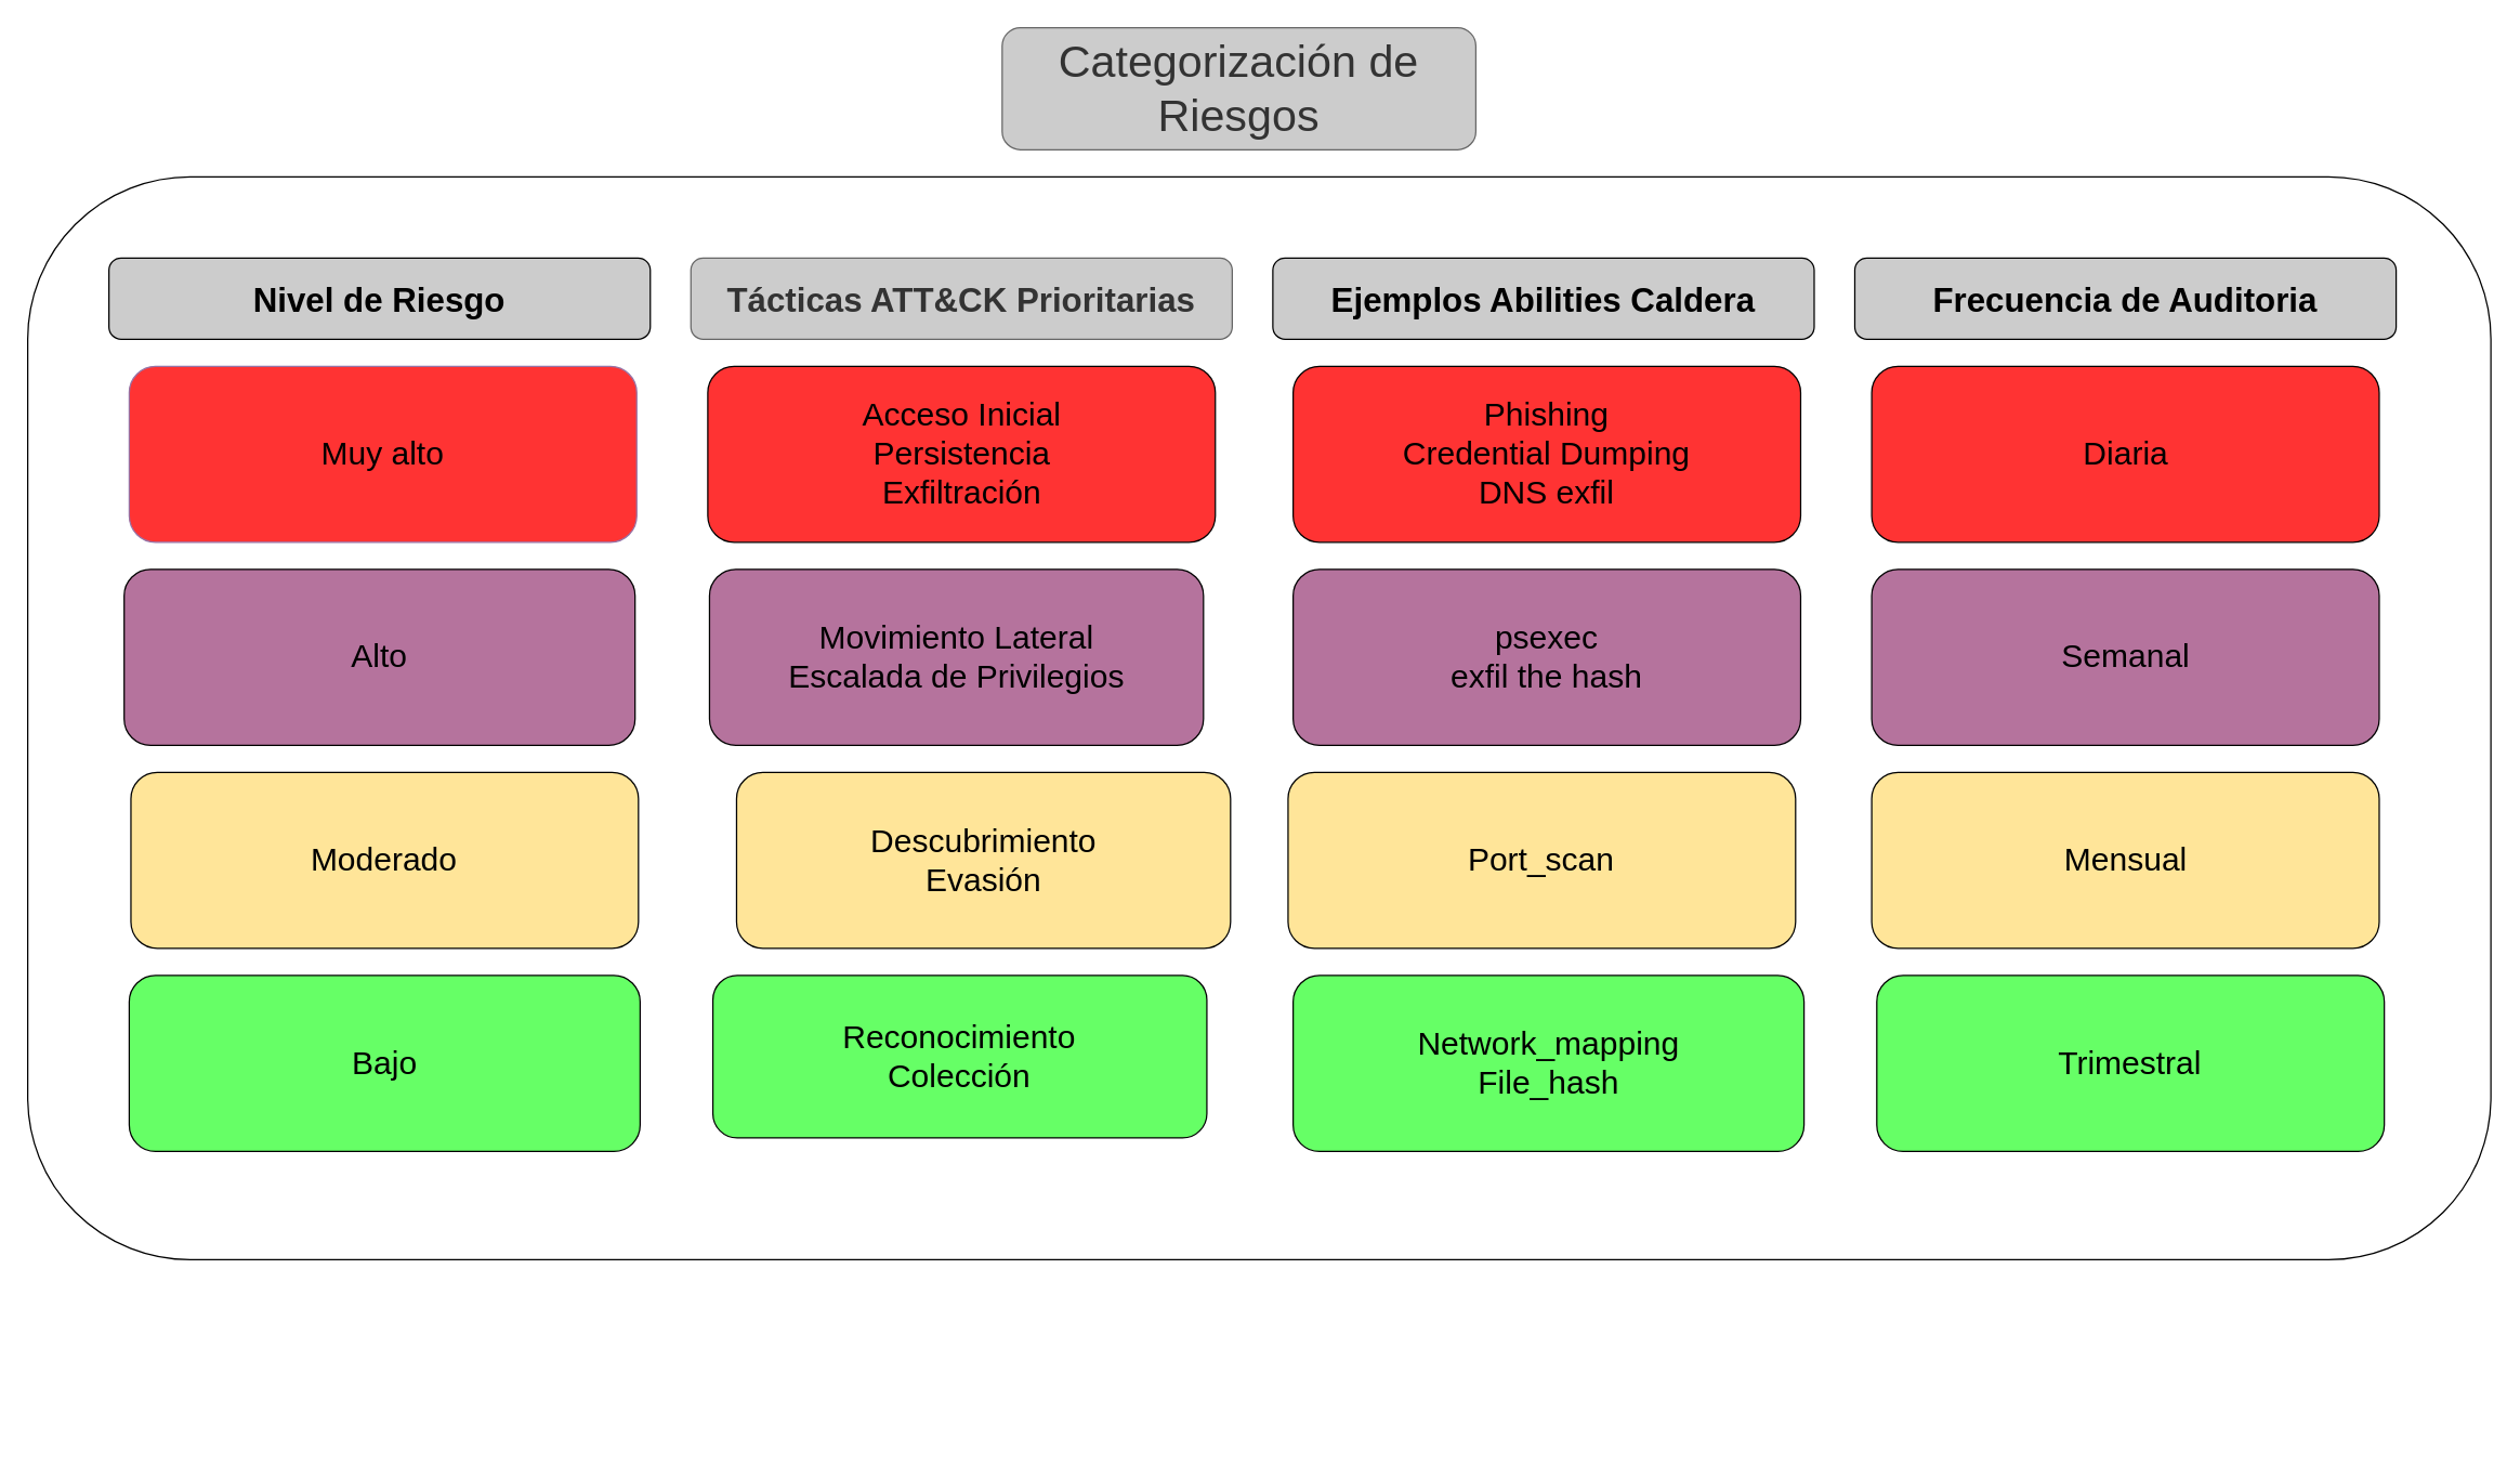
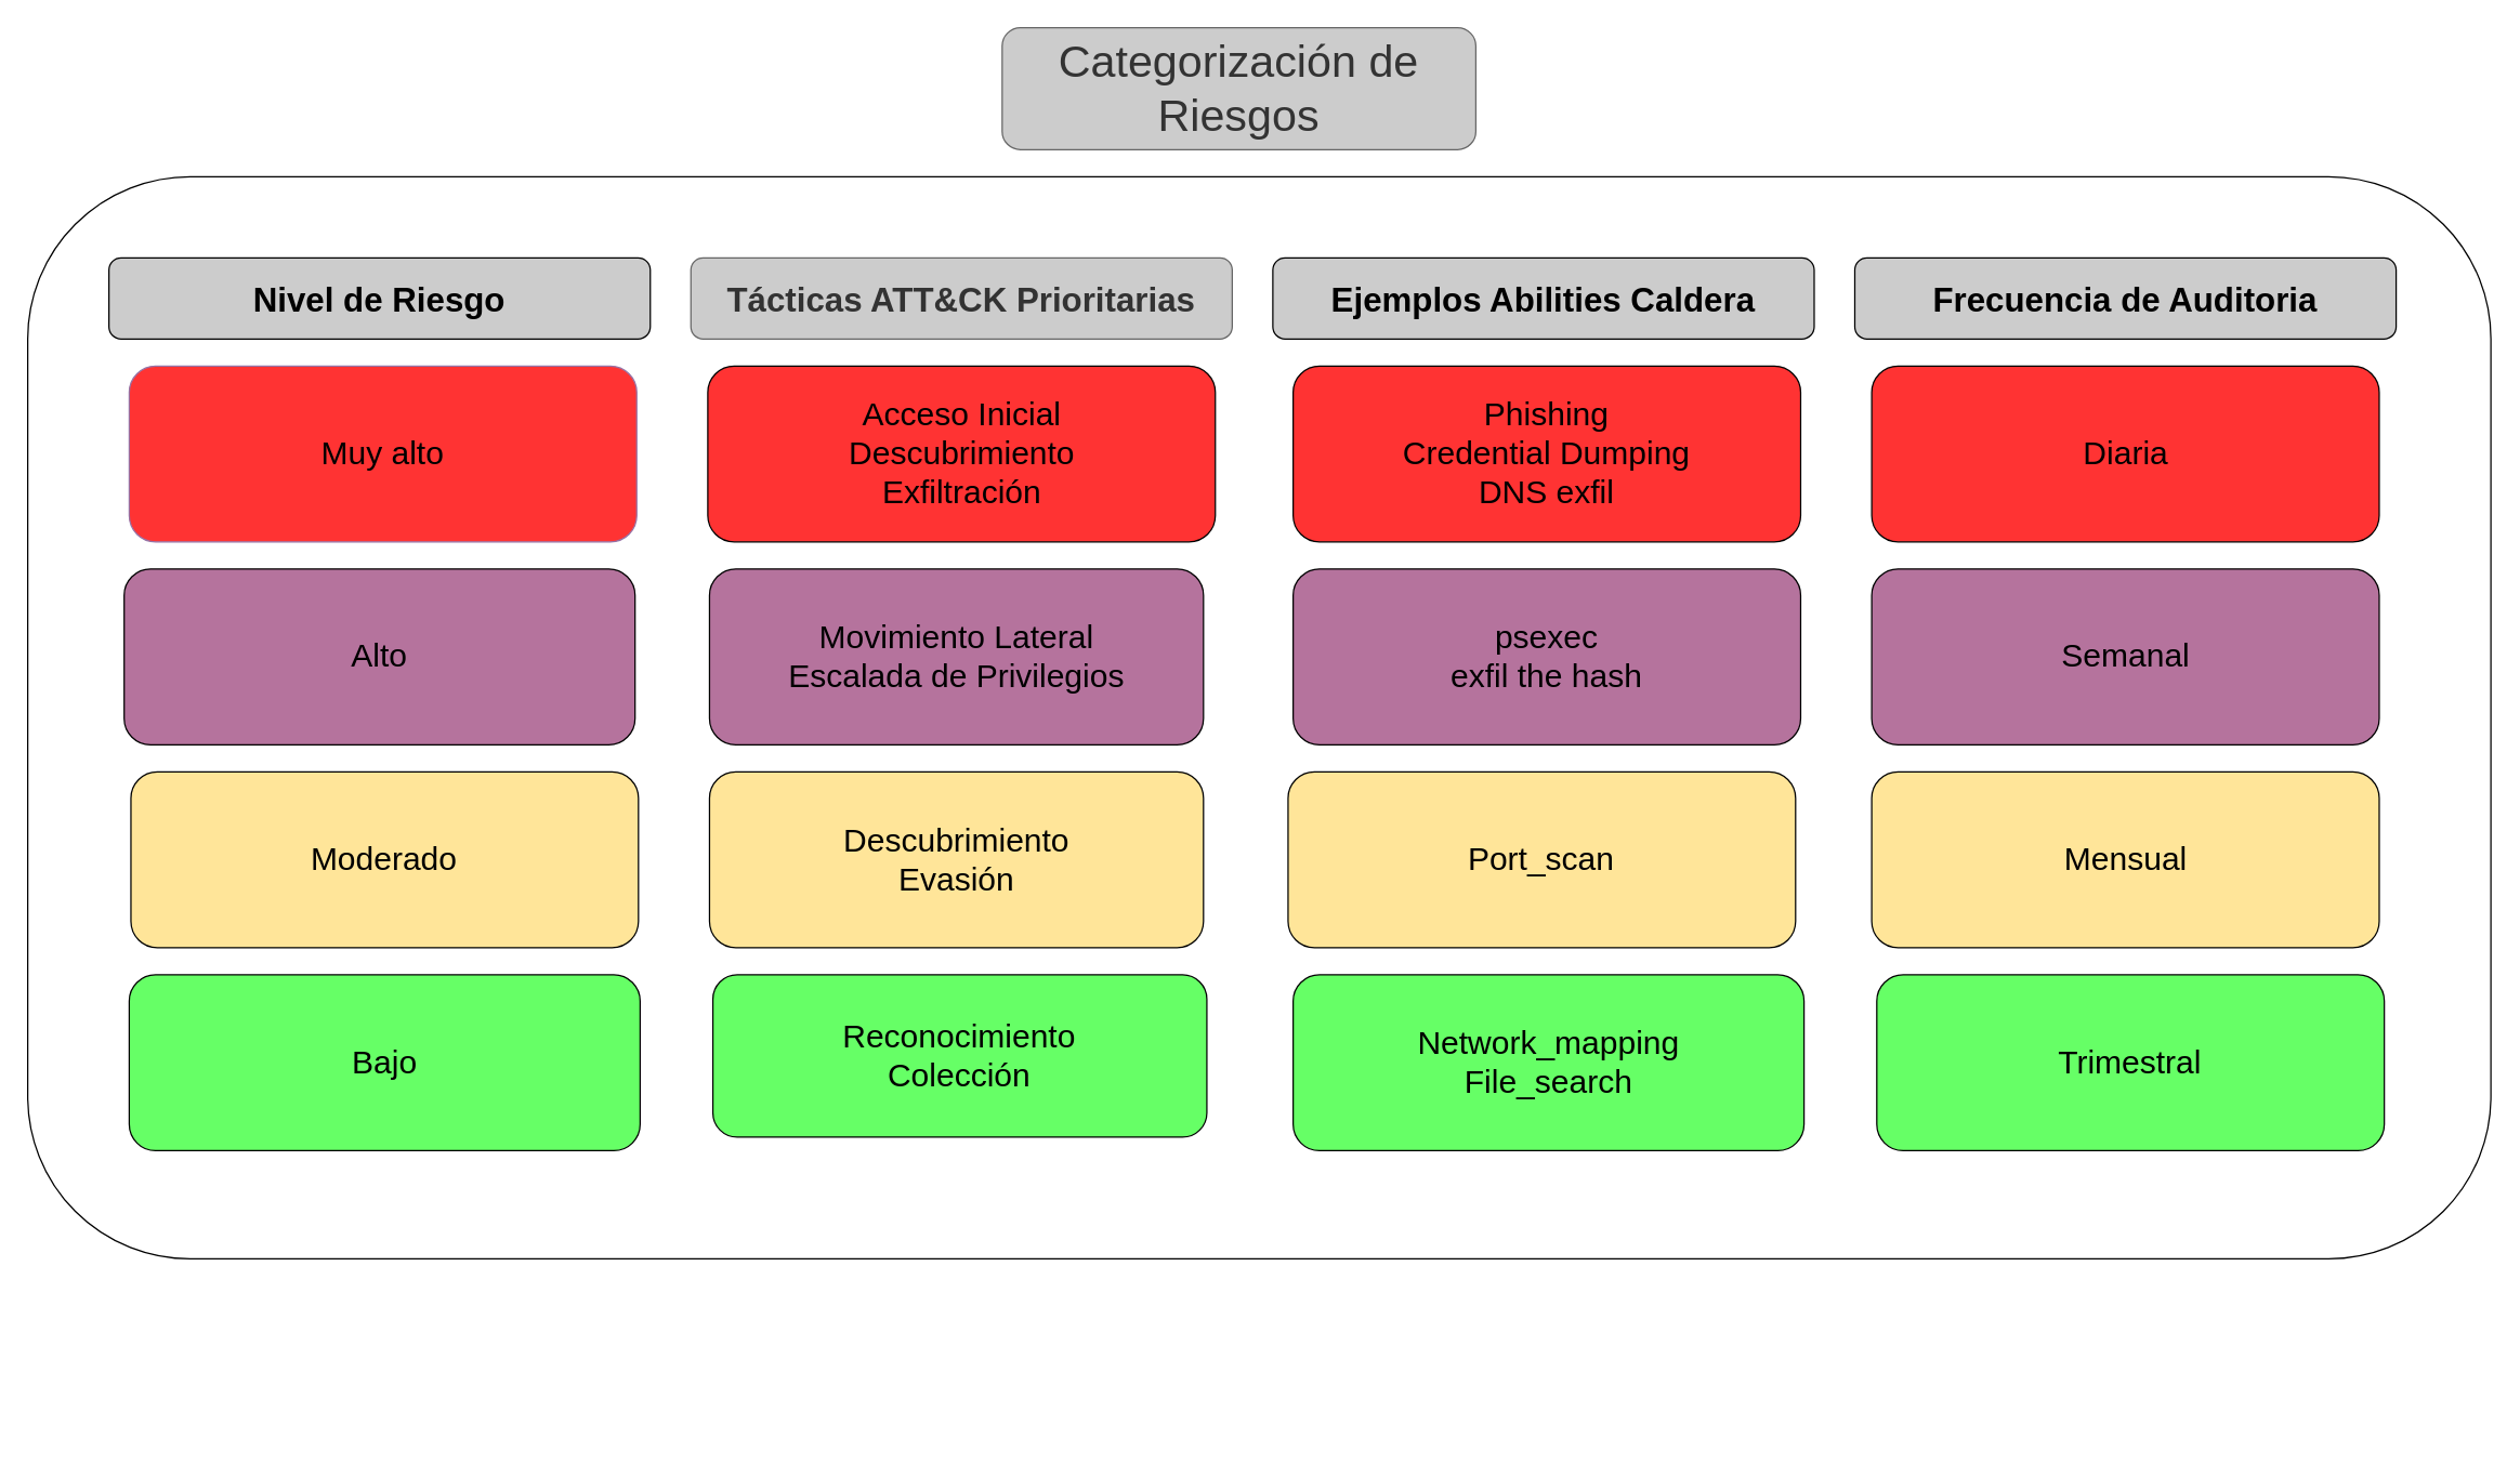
  <mxCell id="0" />
  <mxCell id="1" parent="0" />
  <mxCell id="2" value="" style="group" parent="1" vertex="1" connectable="0"><mxGeometry y="130" width="1820" height="930" as="geometry" x="20" /></mxCell>
  <mxCell id="3" value="" style="rounded=1;whiteSpace=wrap;html=1;" parent="2" vertex="1"><mxGeometry width="1820" height="800" as="geometry" /></mxCell>
  <mxCell id="4" value="&lt;b&gt;&lt;font style=&quot;font-size: 25px;&quot;&gt;Tácticas ATT&amp;amp;CK Prioritarias&lt;/font&gt;&lt;/b&gt;" style="rounded=1;whiteSpace=wrap;html=1;fillColor=#CCCCCC;strokeColor=#666666;fontColor=#333333;" parent="2" vertex="1"><mxGeometry x="490" y="60" width="400" height="60" as="geometry" /></mxCell>
  <mxCell id="5" value="&lt;font style=&quot;font-size: 25px;&quot;&gt;Nivel de Riesgo&lt;/font&gt;" style="rounded=1;whiteSpace=wrap;html=1;fontStyle=1;fillColor=#CCCCCC;" parent="2" vertex="1"><mxGeometry x="60" y="60" width="400" height="60" as="geometry" /></mxCell>
  <mxCell id="6" value="&lt;span style=&quot;font-size: 25px;&quot;&gt;&lt;b&gt;Ejemplos Abilities Caldera&lt;/b&gt;&lt;/span&gt;" style="rounded=1;whiteSpace=wrap;html=1;fillColor=#CCCCCC;" parent="2" vertex="1"><mxGeometry x="920" y="60" width="400" height="60" as="geometry" /></mxCell>
  <mxCell id="7" value="&lt;span style=&quot;font-weight: 700;&quot;&gt;&lt;font style=&quot;font-size: 25px;&quot;&gt;Frecuencia de Auditoria&lt;/font&gt;&lt;/span&gt;" style="rounded=1;whiteSpace=wrap;html=1;fillColor=#CCCCCC;" parent="2" vertex="1"><mxGeometry x="1350" y="60" width="400" height="60" as="geometry" /></mxCell>
- <mxCell id="8" value="&lt;font style=&quot;font-size: 24px;&quot;&gt;Acceso Inicial&lt;/font&gt;&lt;div&gt;&lt;font style=&quot;font-size: 24px;&quot;&gt;Persistencia&lt;/font&gt;&lt;/div&gt;&lt;div&gt;&lt;font style=&quot;font-size: 24px;&quot;&gt;Exfiltración&lt;/font&gt;&lt;/div&gt;" style="rounded=1;whiteSpace=wrap;html=1;fillColor=light-dark(#FF3333,#392F3F);" parent="2" vertex="1"><mxGeometry x="502.5" y="140" width="375" height="130" as="geometry" /></mxCell>
+ <mxCell id="8" value="&lt;font style=&quot;font-size: 24px;&quot;&gt;Acceso Inicial&lt;/font&gt;&lt;div&gt;&lt;font style=&quot;font-size: 24px;&quot;&gt;Descubrimiento&lt;/font&gt;&lt;/div&gt;&lt;div&gt;&lt;font style=&quot;font-size: 24px;&quot;&gt;Exfiltración&lt;/font&gt;&lt;/div&gt;" style="rounded=1;whiteSpace=wrap;html=1;fillColor=light-dark(#FF3333,#392F3F);" parent="2" vertex="1"><mxGeometry x="502.5" y="140" width="375" height="130" as="geometry" /></mxCell>
  <mxCell id="9" value="&lt;font style=&quot;font-size: 24px;&quot;&gt;Movimiento Lateral&lt;/font&gt;&lt;div&gt;&lt;font style=&quot;font-size: 24px;&quot;&gt;Escalada de Privilegios&lt;/font&gt;&lt;/div&gt;" style="rounded=1;whiteSpace=wrap;html=1;fillColor=light-dark(#B5739D,#512D2B);" parent="2" vertex="1"><mxGeometry x="503.75" y="290" width="365" height="130" as="geometry" /></mxCell>
- <mxCell id="10" value="&lt;font style=&quot;font-size: 24px;&quot;&gt;Descubrimiento&lt;/font&gt;&lt;div&gt;&lt;font style=&quot;font-size: 24px;&quot;&gt;Evasión&lt;/font&gt;&lt;/div&gt;" style="rounded=1;whiteSpace=wrap;html=1;fillColor=light-dark(#FFE599,#392F3F);" parent="2" vertex="1"><mxGeometry x="523.75" y="440" width="365" height="130" as="geometry" /></mxCell>
+ <mxCell id="10" value="&lt;font style=&quot;font-size: 24px;&quot;&gt;Descubrimiento&lt;/font&gt;&lt;div&gt;&lt;font style=&quot;font-size: 24px;&quot;&gt;Evasión&lt;/font&gt;&lt;/div&gt;" style="rounded=1;whiteSpace=wrap;html=1;fillColor=light-dark(#FFE599,#392F3F);" parent="2" vertex="1"><mxGeometry x="503.75" y="440" width="365" height="130" as="geometry" /></mxCell>
  <mxCell id="11" value="&lt;font style=&quot;font-size: 24px;&quot;&gt;Reconocimiento&lt;/font&gt;&lt;div&gt;&lt;font style=&quot;font-size: 24px;&quot;&gt;Colección&lt;/font&gt;&lt;/div&gt;" style="rounded=1;whiteSpace=wrap;html=1;fillColor=light-dark(#66FF66,#512D2B);" parent="2" vertex="1"><mxGeometry x="506.25" y="590" width="365" height="120" as="geometry" /></mxCell>
  <mxCell id="12" value="" style="group;" parent="2" vertex="1" connectable="0"><mxGeometry x="75" y="140" width="375" height="130" as="geometry" /></mxCell>
  <mxCell id="13" value="&lt;font size=&quot;5&quot;&gt;Muy alto&lt;/font&gt;" style="rounded=1;whiteSpace=wrap;html=1;fillColor=light-dark(#FF3333,#392F3F);strokeColor=#9673a6;" parent="12" vertex="1"><mxGeometry width="375.0" height="130" as="geometry" /></mxCell>
  <mxCell id="14" value="" style="group" parent="2" vertex="1" connectable="0"><mxGeometry x="76.25" y="440" width="375" height="130" as="geometry" /></mxCell>
  <mxCell id="15" value="&lt;font style=&quot;font-size: 24px;&quot;&gt;Moderado&lt;/font&gt;" style="rounded=1;whiteSpace=wrap;html=1;fillColor=light-dark(#FFE599,#392F3F);strokeColor=#000000;" parent="14" vertex="1"><mxGeometry width="375" height="130" as="geometry" /></mxCell>
  <mxCell id="16" value="" style="group" parent="2" vertex="1" connectable="0"><mxGeometry x="71.25" y="290" width="377.5" height="130" as="geometry" /></mxCell>
  <mxCell id="17" value="&lt;font style=&quot;font-size: 24px;&quot;&gt;Alto&lt;/font&gt;" style="rounded=1;whiteSpace=wrap;html=1;fillColor=light-dark(#B5739D,#512D2B);strokeColor=#000000;" parent="16" vertex="1"><mxGeometry width="377.5" height="130" as="geometry" /></mxCell>
  <mxCell id="18" value="&lt;div&gt;&lt;font size=&quot;5&quot;&gt;Phishing&lt;/font&gt;&lt;/div&gt;&lt;div&gt;&lt;font size=&quot;5&quot;&gt;Credential Dumping&lt;/font&gt;&lt;/div&gt;&lt;div&gt;&lt;font size=&quot;5&quot;&gt;DNS&amp;nbsp;exfil&lt;/font&gt;&lt;/div&gt;" style="rounded=1;whiteSpace=wrap;html=1;fillColor=light-dark(#FF3333,#392F3F);" parent="2" vertex="1"><mxGeometry x="935" y="140" width="375" height="130" as="geometry" /></mxCell>
  <mxCell id="19" value="&lt;font size=&quot;5&quot;&gt;psexec&lt;/font&gt;&lt;div&gt;&lt;font size=&quot;5&quot;&gt;exfil the hash&lt;/font&gt;&lt;/div&gt;" style="rounded=1;whiteSpace=wrap;html=1;fillColor=light-dark(#B5739D,#512D2B);" parent="2" vertex="1"><mxGeometry x="935" y="290" width="375" height="130" as="geometry" /></mxCell>
  <mxCell id="20" value="&lt;font size=&quot;5&quot;&gt;Port_scan&lt;/font&gt;" style="rounded=1;whiteSpace=wrap;html=1;fillColor=light-dark(#FFE599,#392F3F);" parent="2" vertex="1"><mxGeometry x="931.25" y="440" width="375" height="130" as="geometry" /></mxCell>
- <mxCell id="21" value="&lt;font size=&quot;5&quot;&gt;Network_mapping&lt;/font&gt;&lt;div&gt;&lt;font size=&quot;5&quot;&gt;File_hash&lt;/font&gt;&lt;/div&gt;" style="rounded=1;whiteSpace=wrap;html=1;fillColor=light-dark(#66FF66,#512D2B);" parent="2" vertex="1"><mxGeometry x="935" y="590" width="377.5" height="130" as="geometry" /></mxCell>
+ <mxCell id="21" value="&lt;font size=&quot;5&quot;&gt;Network_mapping&lt;/font&gt;&lt;div&gt;&lt;font size=&quot;5&quot;&gt;File_search&lt;/font&gt;&lt;/div&gt;" style="rounded=1;whiteSpace=wrap;html=1;fillColor=light-dark(#66FF66,#512D2B);" parent="2" vertex="1"><mxGeometry x="935" y="590" width="377.5" height="130" as="geometry" /></mxCell>
  <mxCell id="22" value="" style="group" parent="2" vertex="1" connectable="0"><mxGeometry x="75" y="590" width="377.5" height="130" as="geometry" /></mxCell>
  <mxCell id="23" value="&lt;font style=&quot;font-size: 24px;&quot;&gt;Bajo&lt;/font&gt;" style="rounded=1;whiteSpace=wrap;html=1;fillColor=light-dark(#66FF66,#512D2B);strokeColor=#000000;" parent="22" vertex="1"><mxGeometry width="377.5" height="130" as="geometry" /></mxCell>
  <mxCell id="24" value="&lt;font size=&quot;5&quot;&gt;Diaria&lt;/font&gt;" style="rounded=1;whiteSpace=wrap;html=1;fillColor=light-dark(#FF3333,#392F3F);" parent="2" vertex="1"><mxGeometry x="1362.5" y="140" width="375" height="130" as="geometry" /></mxCell>
  <mxCell id="25" value="&lt;font size=&quot;5&quot;&gt;Semanal&lt;/font&gt;" style="rounded=1;whiteSpace=wrap;html=1;fillColor=light-dark(#B5739D,#512D2B);" parent="2" vertex="1"><mxGeometry x="1362.5" y="290" width="375" height="130" as="geometry" /></mxCell>
  <mxCell id="26" value="&lt;div&gt;&lt;font size=&quot;5&quot;&gt;Mensual&lt;/font&gt;&lt;/div&gt;" style="rounded=1;whiteSpace=wrap;html=1;fillColor=light-dark(#FFE599,#392F3F);" parent="2" vertex="1"><mxGeometry x="1362.5" y="440" width="375" height="130" as="geometry" /></mxCell>
  <mxCell id="27" value="&lt;font size=&quot;5&quot;&gt;Trimestral&lt;/font&gt;" style="rounded=1;whiteSpace=wrap;html=1;fillColor=light-dark(#66FF66,#512D2B);" parent="2" vertex="1"><mxGeometry x="1366.25" y="590" width="375" height="130" as="geometry" /></mxCell>
  <mxCell id="28" value="&lt;font style=&quot;font-size: 33px;&quot;&gt;Categorización de Riesgos&lt;/font&gt;" style="rounded=1;whiteSpace=wrap;html=1;fillColor=#cccccc;fontColor=#333333;strokeColor=#666666;" vertex="1" parent="1"><mxGeometry x="740" y="20" width="350" height="90" as="geometry" /></mxCell>
